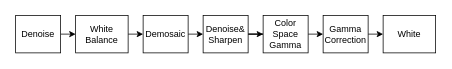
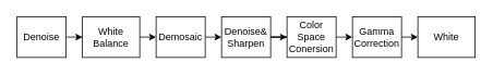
  <mxCell id="0" />
  <mxCell id="1" parent="0" />
  <mxCell id="2" style="edgeStyle=orthogonalEdgeStyle;rounded=0;orthogonalLoop=1;jettySize=auto;html=1;exitX=1;exitY=0.5;exitDx=0;exitDy=0;entryX=0;entryY=0.5;entryDx=0;entryDy=0;" edge="1" parent="1" source="3" target="6"><mxGeometry relative="1" as="geometry" /></mxCell>
  <mxCell id="3" value="Denoise" style="rounded=0;whiteSpace=wrap;html=1;" vertex="1" parent="1"><mxGeometry x="20" y="20" width="60" height="50" as="geometry" /></mxCell>
  <mxCell id="4" value="White" style="rounded=0;whiteSpace=wrap;html=1;" vertex="1" parent="1"><mxGeometry x="510" y="20" width="70" height="50" as="geometry" /></mxCell>
  <mxCell id="5" style="edgeStyle=orthogonalEdgeStyle;rounded=0;orthogonalLoop=1;jettySize=auto;html=1;exitX=1;exitY=0.5;exitDx=0;exitDy=0;entryX=0;entryY=0.5;entryDx=0;entryDy=0;" edge="1" parent="1" source="6" target="8"><mxGeometry relative="1" as="geometry" /></mxCell>
  <mxCell id="6" value="White Balance" style="rounded=0;whiteSpace=wrap;html=1;" vertex="1" parent="1"><mxGeometry x="100" y="20" width="70" height="50" as="geometry" /></mxCell>
  <mxCell id="7" style="edgeStyle=orthogonalEdgeStyle;rounded=0;orthogonalLoop=1;jettySize=auto;html=1;exitX=1;exitY=0.5;exitDx=0;exitDy=0;entryX=0;entryY=0.5;entryDx=0;entryDy=0;" edge="1" parent="1" source="8" target="10"><mxGeometry relative="1" as="geometry" /></mxCell>
  <mxCell id="8" value="Demosaic" style="rounded=0;whiteSpace=wrap;html=1;" vertex="1" parent="1"><mxGeometry x="190" y="20" width="60" height="50" as="geometry" /></mxCell>
  <mxCell id="9" style="edgeStyle=orthogonalEdgeStyle;rounded=0;orthogonalLoop=1;jettySize=auto;html=1;entryX=0;entryY=0.5;entryDx=0;entryDy=0;" edge="1" parent="1" source="10" target="12"><mxGeometry relative="1" as="geometry" /></mxCell>
  <mxCell id="10" value="Denoise&amp;amp;&lt;br&gt;Sharpen" style="rounded=0;whiteSpace=wrap;html=1;" vertex="1" parent="1"><mxGeometry x="270" y="20" width="60" height="50" as="geometry" /></mxCell>
  <mxCell id="11" style="edgeStyle=orthogonalEdgeStyle;rounded=0;orthogonalLoop=1;jettySize=auto;html=1;exitX=1;exitY=0.5;exitDx=0;exitDy=0;entryX=0;entryY=0.5;entryDx=0;entryDy=0;" edge="1" parent="1" source="12" target="14"><mxGeometry relative="1" as="geometry" /></mxCell>
- <mxCell id="12" value="Color Space Gamma" style="rounded=0;whiteSpace=wrap;html=1;" vertex="1" parent="1"><mxGeometry x="350" y="20" width="60" height="50" as="geometry" /></mxCell>
+ <mxCell id="12" value="Color Space Conersion" style="rounded=0;whiteSpace=wrap;html=1;" vertex="1" parent="1"><mxGeometry x="350" y="20" width="60" height="50" as="geometry" /></mxCell>
  <mxCell id="13" style="edgeStyle=orthogonalEdgeStyle;rounded=0;orthogonalLoop=1;jettySize=auto;html=1;exitX=1;exitY=0.5;exitDx=0;exitDy=0;entryX=0;entryY=0.5;entryDx=0;entryDy=0;" edge="1" parent="1" source="14" target="4"><mxGeometry relative="1" as="geometry" /></mxCell>
  <mxCell id="14" value="Gamma Correction" style="rounded=0;whiteSpace=wrap;html=1;" vertex="1" parent="1"><mxGeometry x="430" y="20" width="60" height="50" as="geometry" /></mxCell>
